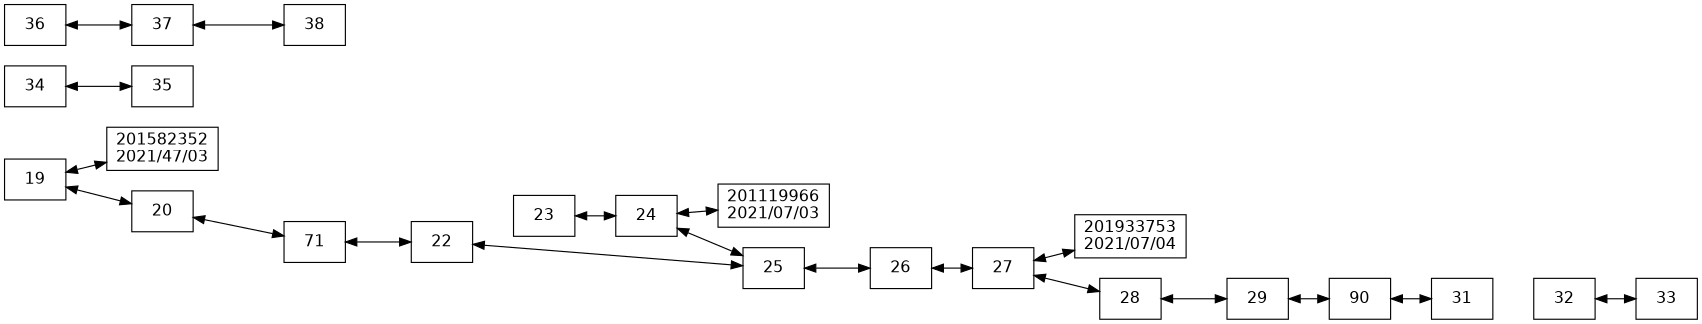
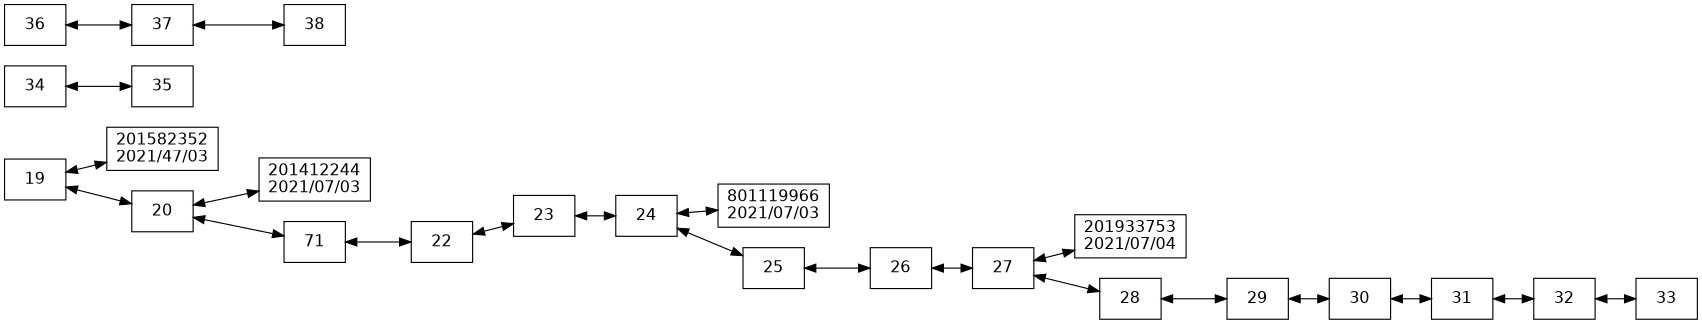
  digraph {
    compound=true
    fontname="DejaVu Sans"
    rankdir=LR
    node [fontname="DejaVu Sans" shape=box]
    edge [dir=both fontname="DejaVu Sans"]
    n1 [label=19]
    n2 [label="201582352\n2021/47/03"]
    n3 [label=20]
+   n4 [label="201412244\n2021/07/03"]
    n5 [label=71]
    n6 [label=22]
    n7 [label=23]
    n8 [label=24]
-   n9 [label="201119966\n2021/07/03"]
+   n9 [label="801119966\n2021/07/03"]
    n10 [label=25]
    n11 [label=26]
    n12 [label=27]
    n13 [label="201933753\n2021/07/04"]
    n14 [label=28]
    n15 [label=29]
-   n16 [label=90]
+   n16 [label=30]
    n17 [label=31]
    n18 [label=32]
    n19 [label=33]
    n20 [label=34]
    n21 [label=35]
    n22 [label=36]
    n23 [label=37]
    n24 [label=38]
    n1 -> n2
    n1 -> n3
+   n3 -> n4
    n3 -> n5
    n5 -> n6
-   n6 -> n10
+   n6 -> n7
    n7 -> n8
    n8 -> n9
    n8 -> n10
    n10 -> n11
    n11 -> n12
    n12 -> n13
    n12 -> n14
    n14 -> n15
    n15 -> n16
    n16 -> n17
+   n17 -> n18
    n18 -> n19
    n20 -> n21
    n22 -> n23
    n23 -> n24
  }
